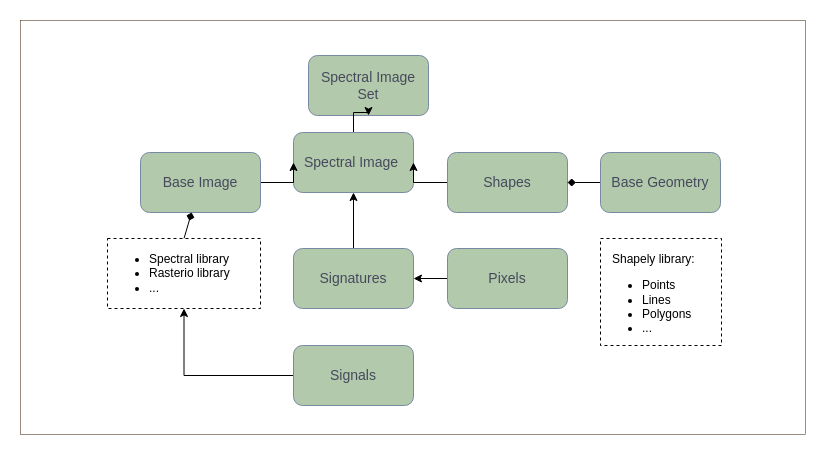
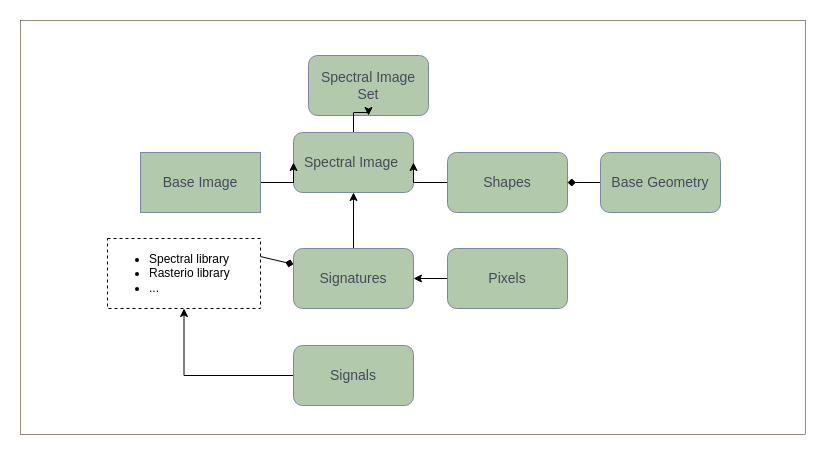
  <mxCell id="0" />
  <mxCell id="1" parent="0" />
  <mxCell id="2" value="" style="rounded=0;whiteSpace=wrap;html=1;fillColor=none;strokeColor=#331A00;strokeWidth=0.5;" vertex="1" parent="1"><mxGeometry x="20" y="20" width="785" height="414" as="geometry" /></mxCell>
  <mxCell id="3" value="&lt;font style=&quot;font-size: 14px;&quot;&gt;Spectral Image Set&lt;/font&gt;" style="rounded=1;whiteSpace=wrap;html=1;labelBackgroundColor=none;fillColor=#B2C9AB;strokeColor=#788AA3;fontColor=#46495D;" vertex="1" parent="1"><mxGeometry x="308" y="55" width="120" height="60" as="geometry" /></mxCell>
  <mxCell id="4" style="edgeStyle=orthogonalEdgeStyle;rounded=0;orthogonalLoop=1;jettySize=auto;html=1;exitX=0.5;exitY=0;exitDx=0;exitDy=0;" edge="1" parent="1" source="5" target="3"><mxGeometry relative="1" as="geometry" /></mxCell>
  <mxCell id="5" value="&lt;font style=&quot;font-size: 14px;&quot;&gt;Spectral Image&amp;nbsp;&lt;/font&gt;" style="rounded=1;whiteSpace=wrap;html=1;labelBackgroundColor=none;fillColor=#B2C9AB;strokeColor=#788AA3;fontColor=#46495D;" vertex="1" parent="1"><mxGeometry x="293" y="132" width="120" height="60" as="geometry" /></mxCell>
  <mxCell id="6" style="edgeStyle=orthogonalEdgeStyle;rounded=0;orthogonalLoop=1;jettySize=auto;html=1;exitX=0;exitY=0.5;exitDx=0;exitDy=0;entryX=1;entryY=0.5;entryDx=0;entryDy=0;" edge="1" parent="1" source="7" target="5"><mxGeometry relative="1" as="geometry" /></mxCell>
  <mxCell id="7" value="&lt;font style=&quot;font-size: 14px;&quot;&gt;Shapes&lt;/font&gt;" style="rounded=1;whiteSpace=wrap;html=1;labelBackgroundColor=none;fillColor=#B2C9AB;strokeColor=#788AA3;fontColor=#46495D;" vertex="1" parent="1"><mxGeometry x="447" y="152" width="120" height="60" as="geometry" /></mxCell>
  <mxCell id="8" style="edgeStyle=orthogonalEdgeStyle;rounded=0;orthogonalLoop=1;jettySize=auto;html=1;" edge="1" parent="1" source="9" target="20"><mxGeometry relative="1" as="geometry" /></mxCell>
  <mxCell id="9" value="&lt;font style=&quot;font-size: 14px;&quot;&gt;Signals&lt;/font&gt;" style="rounded=1;whiteSpace=wrap;html=1;labelBackgroundColor=none;fillColor=#B2C9AB;strokeColor=#788AA3;fontColor=#46495D;" vertex="1" parent="1"><mxGeometry x="293" y="345" width="120" height="60" as="geometry" /></mxCell>
  <mxCell id="10" style="edgeStyle=orthogonalEdgeStyle;rounded=0;orthogonalLoop=1;jettySize=auto;html=1;exitX=0;exitY=0.5;exitDx=0;exitDy=0;entryX=1;entryY=0.5;entryDx=0;entryDy=0;" edge="1" parent="1" source="11" target="13"><mxGeometry relative="1" as="geometry" /></mxCell>
  <mxCell id="11" value="&lt;font style=&quot;font-size: 14px;&quot;&gt;Pixels&lt;/font&gt;" style="rounded=1;whiteSpace=wrap;html=1;labelBackgroundColor=none;fillColor=#B2C9AB;strokeColor=#788AA3;fontColor=#46495D;" vertex="1" parent="1"><mxGeometry x="447" y="248" width="120" height="60" as="geometry" /></mxCell>
  <mxCell id="12" style="edgeStyle=orthogonalEdgeStyle;rounded=0;orthogonalLoop=1;jettySize=auto;html=1;exitX=0.5;exitY=0;exitDx=0;exitDy=0;entryX=0.5;entryY=1;entryDx=0;entryDy=0;" edge="1" parent="1" source="13" target="5"><mxGeometry relative="1" as="geometry" /></mxCell>
  <mxCell id="13" value="&lt;font style=&quot;font-size: 14px;&quot;&gt;Signatures&lt;/font&gt;" style="rounded=1;whiteSpace=wrap;html=1;labelBackgroundColor=none;fillColor=#B2C9AB;strokeColor=#788AA3;fontColor=#46495D;" vertex="1" parent="1"><mxGeometry x="293" y="248" width="120" height="60" as="geometry" /></mxCell>
  <mxCell id="14" style="edgeStyle=orthogonalEdgeStyle;rounded=0;orthogonalLoop=1;jettySize=auto;html=1;exitX=0;exitY=0.5;exitDx=0;exitDy=0;entryX=1;entryY=0.5;entryDx=0;entryDy=0;endArrow=diamond;" edge="1" parent="1" source="15" target="7"><mxGeometry relative="1" as="geometry" /></mxCell>
  <mxCell id="15" value="&lt;font style=&quot;font-size: 14px;&quot;&gt;Base Geometry&lt;/font&gt;" style="rounded=1;whiteSpace=wrap;html=1;labelBackgroundColor=none;fillColor=#B2C9AB;strokeColor=#788AA3;fontColor=#46495D;" vertex="1" parent="1"><mxGeometry x="600" y="152" width="120" height="60" as="geometry" /></mxCell>
  <mxCell id="16" style="edgeStyle=orthogonalEdgeStyle;rounded=0;orthogonalLoop=1;jettySize=auto;html=1;exitX=1;exitY=0.5;exitDx=0;exitDy=0;entryX=0;entryY=0.5;entryDx=0;entryDy=0;" edge="1" parent="1" source="17" target="5"><mxGeometry relative="1" as="geometry" /></mxCell>
- <mxCell id="17" value="&lt;font style=&quot;font-size: 14px;&quot;&gt;Base Image&lt;/font&gt;" style="rounded=1;whiteSpace=wrap;html=1;labelBackgroundColor=none;fillColor=#B2C9AB;strokeColor=#788AA3;fontColor=#46495D;" vertex="1" parent="1"><mxGeometry x="140" y="152" width="120" height="60" as="geometry" /></mxCell>
- <mxCell id="18" value="&lt;div style=&quot;text-align: center;&quot;&gt;&lt;br&gt;&lt;/div&gt;&lt;div style=&quot;text-align: center;&quot;&gt;&amp;nbsp; &amp;nbsp;Shapely library:&lt;/div&gt;&lt;div&gt;&lt;ul&gt;&lt;li&gt;&lt;span style=&quot;background-color: transparent; color: light-dark(rgb(0, 0, 0), rgb(255, 255, 255));&quot;&gt;Points&lt;/span&gt;&lt;/li&gt;&lt;li&gt;&lt;span style=&quot;background-color: transparent; color: light-dark(rgb(0, 0, 0), rgb(255, 255, 255));&quot;&gt;Lines&lt;/span&gt;&lt;/li&gt;&lt;li&gt;&lt;span style=&quot;background-color: transparent; color: light-dark(rgb(0, 0, 0), rgb(255, 255, 255));&quot;&gt;Polygons&lt;/span&gt;&lt;/li&gt;&lt;li&gt;&lt;span style=&quot;background-color: transparent; color: light-dark(rgb(0, 0, 0), rgb(255, 255, 255));&quot;&gt;...&lt;/span&gt;&lt;/li&gt;&lt;/ul&gt;&lt;/div&gt;" style="rounded=0;whiteSpace=wrap;html=1;dashed=1;align=left;imageHeight=27;" vertex="1" parent="1"><mxGeometry x="600" y="238" width="121" height="107" as="geometry" /></mxCell>
- <mxCell id="19" style="rounded=0;orthogonalLoop=1;jettySize=auto;html=1;exitX=0.5;exitY=0;exitDx=0;exitDy=0;endArrow=diamond;endFill=1;" edge="1" parent="1" source="20" target="17"><mxGeometry relative="1" as="geometry" /></mxCell>
+ <mxCell id="17" value="&lt;font style=&quot;font-size: 14px;&quot;&gt;Base Image&lt;/font&gt;" style="whiteSpace=wrap;html=1;labelBackgroundColor=none;fillColor=#B2C9AB;strokeColor=#788AA3;fontColor=#46495D;rounded=0;" vertex="1" parent="1"><mxGeometry x="140" y="152" width="120" height="60" as="geometry" /></mxCell>
+ <mxCell id="19" style="rounded=0;orthogonalLoop=1;jettySize=auto;html=1;exitX=0.5;exitY=0;exitDx=0;exitDy=0;endArrow=diamond;endFill=1;" edge="1" parent="1" source="20" target="13"><mxGeometry relative="1" as="geometry" /></mxCell>
  <mxCell id="20" value="&lt;ul&gt;&lt;li&gt;Spectral library&lt;/li&gt;&lt;li&gt;Rasterio library&lt;/li&gt;&lt;li&gt;...&lt;/li&gt;&lt;/ul&gt;" style="rounded=0;whiteSpace=wrap;html=1;dashed=1;align=left;imageHeight=27;" vertex="1" parent="1"><mxGeometry x="107" y="238" width="153" height="70" as="geometry" /></mxCell>
